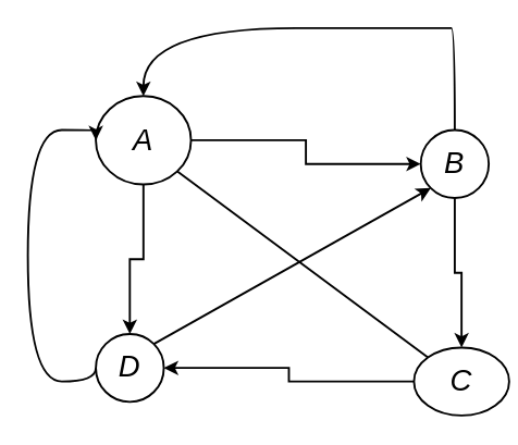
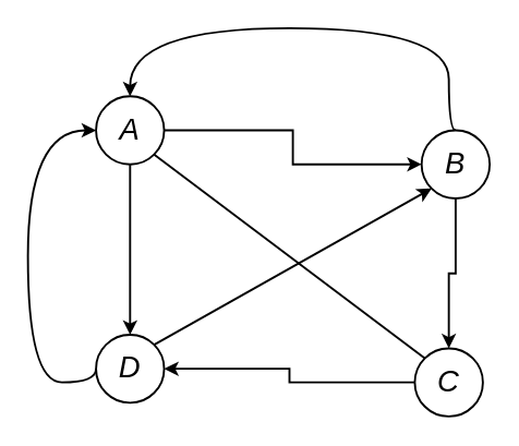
  <mxCell id="0" />
  <mxCell id="1" parent="0" />
  <mxCell id="2" style="edgeStyle=orthogonalEdgeStyle;rounded=0;orthogonalLoop=1;jettySize=auto;html=1;exitX=1;exitY=0.5;exitDx=0;exitDy=0;entryX=0;entryY=0.5;entryDx=0;entryDy=0;strokeWidth=1.5;" edge="1" parent="1" source="5" target="8"><mxGeometry relative="1" as="geometry" /></mxCell>
  <mxCell id="3" style="edgeStyle=orthogonalEdgeStyle;rounded=0;orthogonalLoop=1;jettySize=auto;html=1;exitX=0.5;exitY=1;exitDx=0;exitDy=0;entryX=0.5;entryY=0;entryDx=0;entryDy=0;strokeWidth=1.5;" edge="1" parent="1" source="5" target="11"><mxGeometry relative="1" as="geometry" /></mxCell>
  <mxCell id="4" style="rounded=0;orthogonalLoop=1;jettySize=auto;html=1;exitX=1;exitY=1;exitDx=0;exitDy=0;entryX=0;entryY=0;entryDx=0;entryDy=0;strokeWidth=1.5;endArrow=none;" edge="1" parent="1" source="5" target="13"><mxGeometry relative="1" as="geometry" /></mxCell>
- <mxCell id="5" value="&lt;i&gt;&lt;font style=&quot;font-size: 22px&quot;&gt;A&lt;/font&gt;&lt;/i&gt;" style="ellipse;whiteSpace=wrap;html=1;aspect=fixed;strokeWidth=1.5;" vertex="1" parent="1"><mxGeometry x="70" y="70" width="70" height="65" as="geometry" /></mxCell>
+ <mxCell id="5" value="&lt;i&gt;&lt;font style=&quot;font-size: 22px&quot;&gt;A&lt;/font&gt;&lt;/i&gt;" style="ellipse;whiteSpace=wrap;html=1;aspect=fixed;strokeWidth=1.5;" vertex="1" parent="1"><mxGeometry x="70" y="70" width="50" height="50" as="geometry" /></mxCell>
  <mxCell id="6" style="edgeStyle=orthogonalEdgeStyle;rounded=0;orthogonalLoop=1;jettySize=auto;html=1;exitX=0.5;exitY=1;exitDx=0;exitDy=0;entryX=0.5;entryY=0;entryDx=0;entryDy=0;strokeWidth=1.5;" edge="1" parent="1" source="8" target="13"><mxGeometry relative="1" as="geometry" /></mxCell>
  <mxCell id="7" style="edgeStyle=orthogonalEdgeStyle;rounded=0;orthogonalLoop=1;jettySize=auto;html=1;exitX=0.5;exitY=0;exitDx=0;exitDy=0;entryX=0.5;entryY=0;entryDx=0;entryDy=0;curved=1;strokeWidth=1.5;" edge="1" parent="1" source="8" target="5"><mxGeometry relative="1" as="geometry"><Array as="points"><mxPoint x="329" y="20" /><mxPoint x="95" y="20" /></Array></mxGeometry></mxCell>
  <mxCell id="8" value="&lt;i&gt;&lt;font style=&quot;font-size: 22px&quot;&gt;B&lt;/font&gt;&lt;/i&gt;" style="ellipse;whiteSpace=wrap;html=1;aspect=fixed;strokeWidth=1.5;" vertex="1" parent="1"><mxGeometry x="309" y="95" width="50" height="50" as="geometry" /></mxCell>
  <mxCell id="9" style="edgeStyle=none;rounded=0;orthogonalLoop=1;jettySize=auto;html=1;exitX=1;exitY=0;exitDx=0;exitDy=0;entryX=0;entryY=1;entryDx=0;entryDy=0;strokeWidth=1.5;" edge="1" parent="1" source="11" target="8"><mxGeometry relative="1" as="geometry" /></mxCell>
  <mxCell id="10" style="edgeStyle=orthogonalEdgeStyle;curved=1;rounded=0;orthogonalLoop=1;jettySize=auto;html=1;exitX=0;exitY=0.5;exitDx=0;exitDy=0;entryX=0;entryY=0.5;entryDx=0;entryDy=0;strokeWidth=1.5;" edge="1" parent="1" source="11" target="5"><mxGeometry relative="1" as="geometry"><Array as="points"><mxPoint x="20" y="280" /><mxPoint x="20" y="95" /></Array></mxGeometry></mxCell>
  <mxCell id="11" value="&lt;i&gt;&lt;font style=&quot;font-size: 22px&quot;&gt;D&lt;/font&gt;&lt;/i&gt;" style="ellipse;whiteSpace=wrap;html=1;aspect=fixed;strokeWidth=1.5;" vertex="1" parent="1"><mxGeometry x="70" y="245" width="50" height="50" as="geometry" /></mxCell>
  <mxCell id="12" style="edgeStyle=orthogonalEdgeStyle;rounded=0;orthogonalLoop=1;jettySize=auto;html=1;entryX=1;entryY=0.5;entryDx=0;entryDy=0;strokeWidth=1.5;" edge="1" parent="1" source="13" target="11"><mxGeometry relative="1" as="geometry" /></mxCell>
- <mxCell id="13" value="&lt;i&gt;&lt;font style=&quot;font-size: 22px&quot;&gt;C&lt;/font&gt;&lt;/i&gt;" style="ellipse;whiteSpace=wrap;html=1;aspect=fixed;strokeWidth=1.5;" vertex="1" parent="1"><mxGeometry x="304" y="255" width="70" height="50" as="geometry" /></mxCell>
+ <mxCell id="13" value="&lt;i&gt;&lt;font style=&quot;font-size: 22px&quot;&gt;C&lt;/font&gt;&lt;/i&gt;" style="ellipse;whiteSpace=wrap;html=1;aspect=fixed;strokeWidth=1.5;" vertex="1" parent="1"><mxGeometry x="304" y="255" width="50" height="50" as="geometry" /></mxCell>
